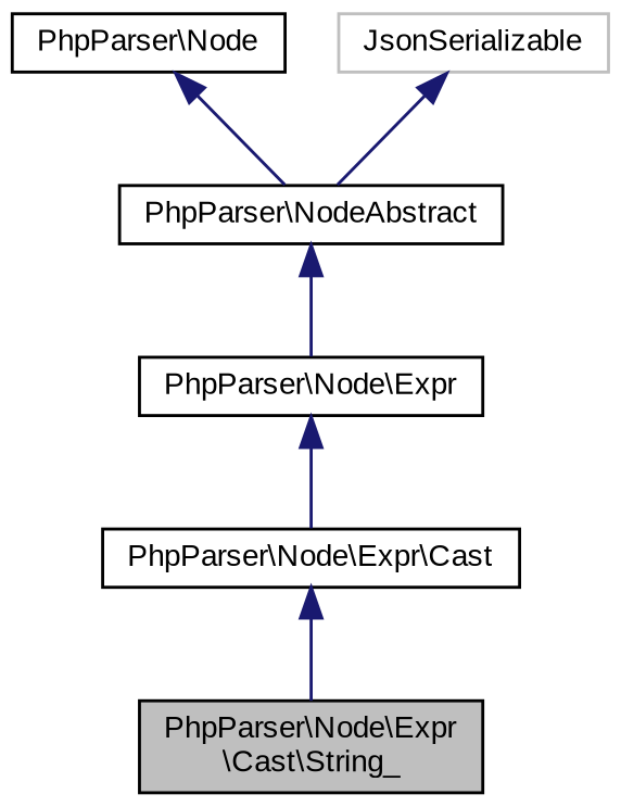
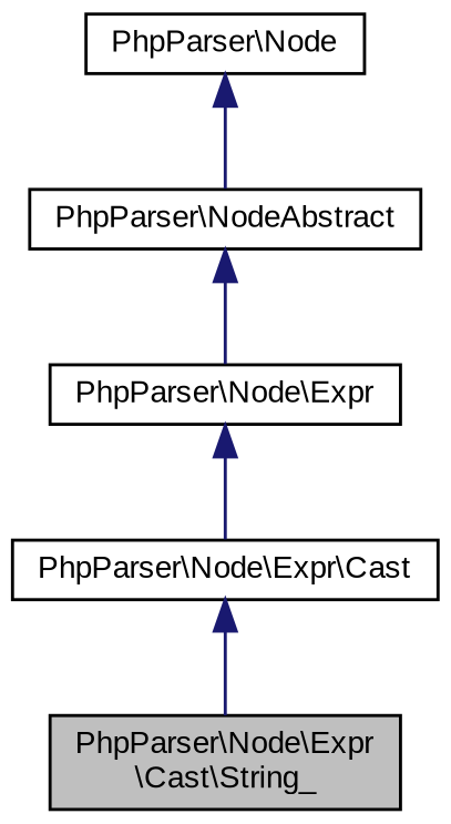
  digraph {
    fontname="Liberation Sans"
    node [color=black fillcolor=white fontname="Liberation Sans" fontsize=10 shape=record style=filled]
    edge [color=midnightblue dir=back fontname="Liberation Sans" fontsize=10 labelfontname=Helvetica labelfontsize=10 style=solid]
    Node0 [fillcolor=grey75 fontcolor=black height=0.2 label="PhpParser\\Node\\Expr\l\\Cast\\String_" width=0.4]
    Node1 [height=0.2 label="PhpParser\\Node\\Expr\\Cast" width=0.4]
    Node2 [height=0.2 label="PhpParser\\Node\\Expr" width=0.4]
    Node3 [height=0.2 label="PhpParser\\NodeAbstract" width=0.4]
    Node4 [height=0.2 label="PhpParser\\Node" width=0.4]
-   n6 [color=grey75 height=0.2 label=JsonSerializable width=0.4]
    Node1 -> Node0
    Node2 -> Node1
    Node3 -> Node2
    Node4 -> Node3
-   n6 -> Node3
  }
